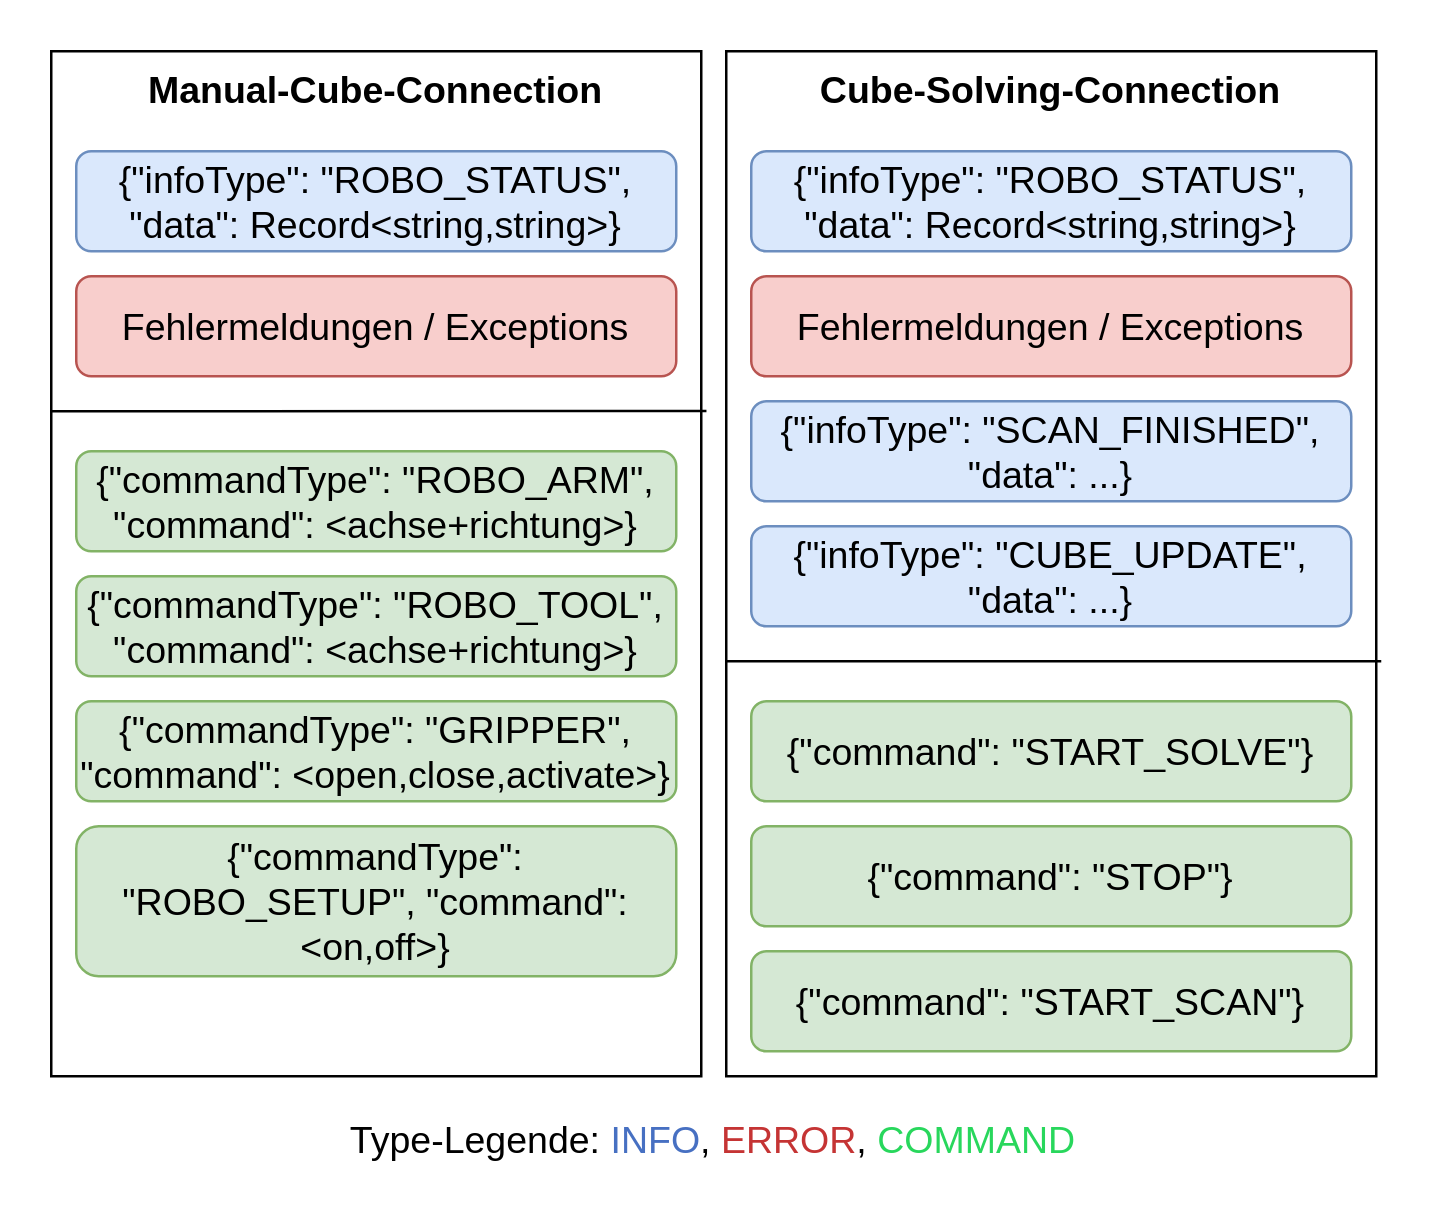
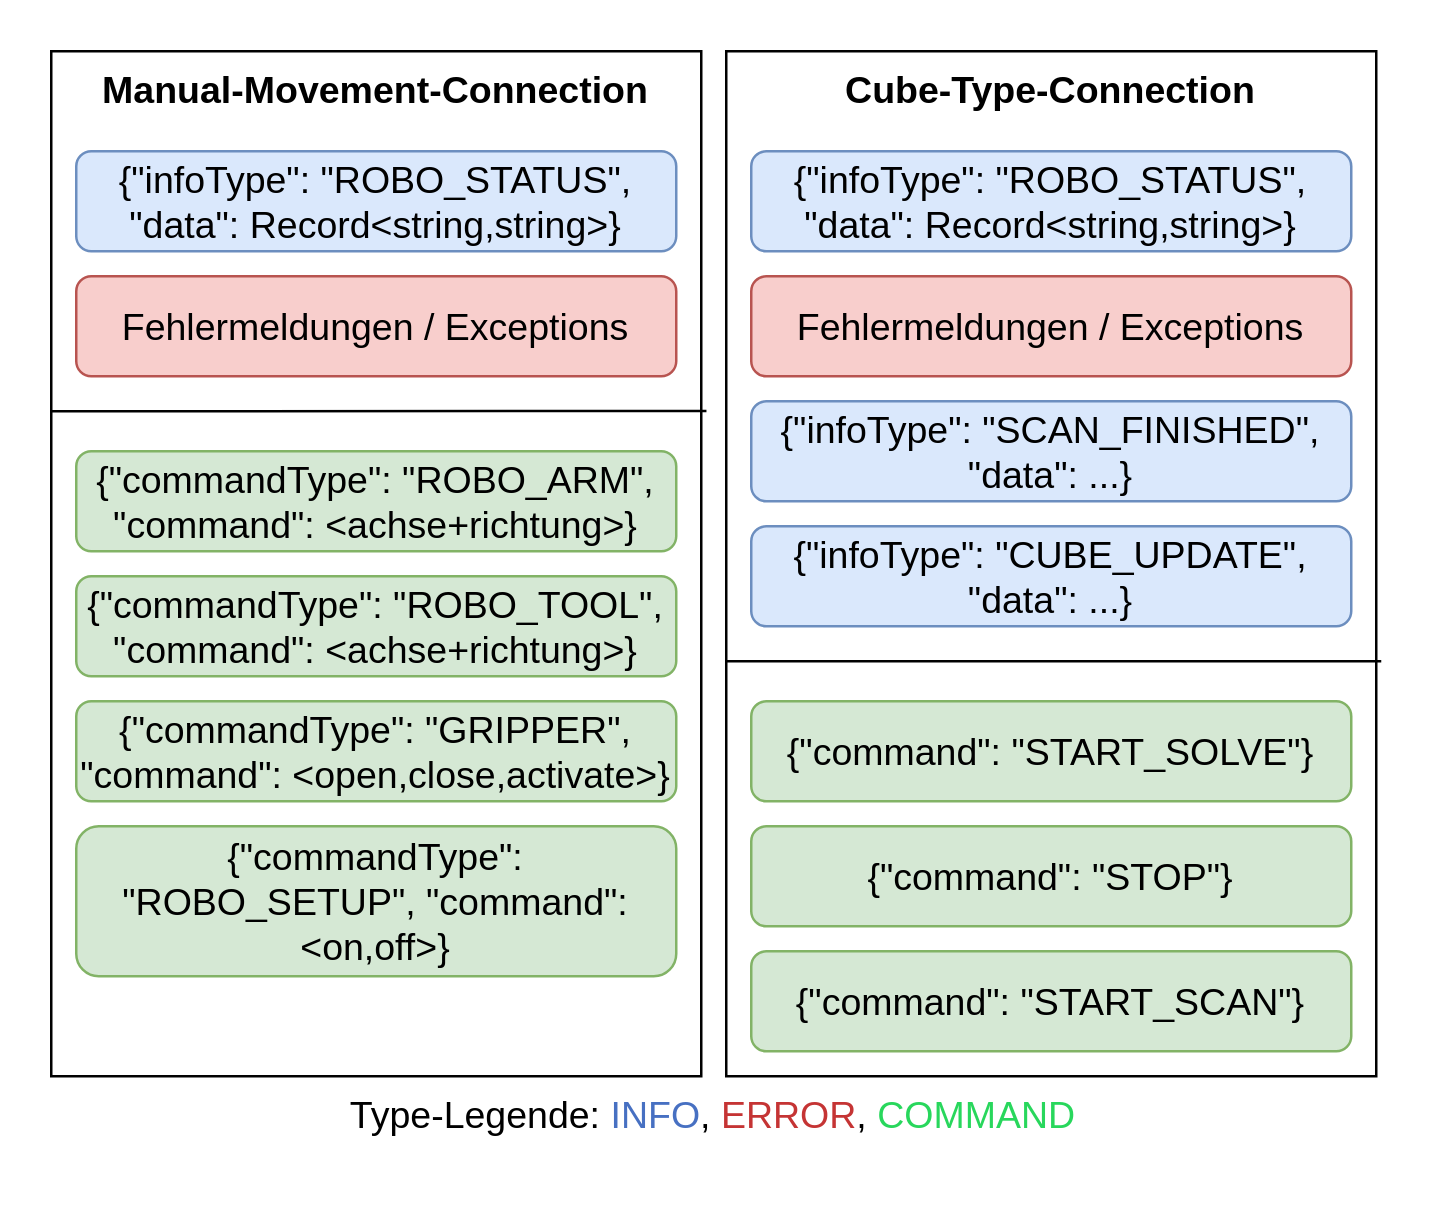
  <mxCell id="0" />
  <mxCell id="1" parent="0" />
  <mxCell id="2" value="" style="rounded=0;whiteSpace=wrap;html=1;" vertex="1" parent="1"><mxGeometry x="20" y="20" width="260" height="410" as="geometry" /></mxCell>
  <mxCell id="3" value="" style="rounded=0;whiteSpace=wrap;html=1;" vertex="1" parent="1"><mxGeometry x="290" y="20" width="260" height="410" as="geometry" /></mxCell>
- <mxCell id="4" value="&lt;font size=&quot;1&quot; style=&quot;&quot;&gt;&lt;b style=&quot;font-size: 15px;&quot;&gt;Manual-Cube-Connection&lt;/b&gt;&lt;/font&gt;" style="text;html=1;strokeColor=none;fillColor=none;align=center;verticalAlign=middle;whiteSpace=wrap;rounded=0;" vertex="1" parent="1"><mxGeometry x="20" y="20" width="260" height="30" as="geometry" /></mxCell>
- <mxCell id="5" value="&lt;b style=&quot;&quot;&gt;&lt;font style=&quot;font-size: 15px;&quot;&gt;Cube-Solving-Connection&lt;/font&gt;&lt;/b&gt;" style="text;html=1;strokeColor=none;fillColor=none;align=center;verticalAlign=middle;whiteSpace=wrap;rounded=0;" vertex="1" parent="1"><mxGeometry x="290" y="20" width="260" height="30" as="geometry" /></mxCell>
- <mxCell id="6" value="Type-Legende: &lt;font color=&quot;#4770c2&quot;&gt;INFO&lt;/font&gt;, &lt;font color=&quot;#c53434&quot;&gt;ERROR&lt;/font&gt;, &lt;font color=&quot;#28d75c&quot;&gt;COMMAND&lt;/font&gt;" style="text;html=1;strokeColor=none;fillColor=none;align=center;verticalAlign=middle;whiteSpace=wrap;rounded=0;fontSize=15;" vertex="1" parent="1"><mxGeometry x="20" y="440" width="530" height="30" as="geometry" /></mxCell>
+ <mxCell id="4" value="&lt;font size=&quot;1&quot; style=&quot;&quot;&gt;&lt;b style=&quot;font-size: 15px;&quot;&gt;Manual-Movement-Connection&lt;/b&gt;&lt;/font&gt;" style="text;html=1;strokeColor=none;fillColor=none;align=center;verticalAlign=middle;whiteSpace=wrap;rounded=0;" vertex="1" parent="1"><mxGeometry x="20" y="20" width="260" height="30" as="geometry" /></mxCell>
+ <mxCell id="5" value="&lt;b style=&quot;&quot;&gt;&lt;font style=&quot;font-size: 15px;&quot;&gt;Cube-Type-Connection&lt;/font&gt;&lt;/b&gt;" style="text;html=1;strokeColor=none;fillColor=none;align=center;verticalAlign=middle;whiteSpace=wrap;rounded=0;" vertex="1" parent="1"><mxGeometry x="290" y="20" width="260" height="30" as="geometry" /></mxCell>
+ <mxCell id="6" value="Type-Legende: &lt;font color=&quot;#4770c2&quot;&gt;INFO&lt;/font&gt;, &lt;font color=&quot;#c53434&quot;&gt;ERROR&lt;/font&gt;, &lt;font color=&quot;#28d75c&quot;&gt;COMMAND&lt;/font&gt;" style="text;html=1;strokeColor=none;fillColor=none;align=center;verticalAlign=middle;whiteSpace=wrap;rounded=0;fontSize=15;" vertex="1" parent="1"><mxGeometry x="20" y="430" width="530" height="30" as="geometry" /></mxCell>
  <mxCell id="7" value="{&quot;infoType&quot;: &quot;ROBO_STATUS&quot;, &quot;data&quot;: Record&amp;lt;string,string&amp;gt;}" style="rounded=1;whiteSpace=wrap;html=1;fontSize=15;fillColor=#dae8fc;strokeColor=#6c8ebf;" vertex="1" parent="1"><mxGeometry x="30" y="60" width="240" height="40" as="geometry" /></mxCell>
  <mxCell id="8" value="{&quot;infoType&quot;: &quot;ROBO_STATUS&quot;, &quot;data&quot;: Record&amp;lt;string,string&amp;gt;}" style="rounded=1;whiteSpace=wrap;html=1;fontSize=15;fillColor=#dae8fc;strokeColor=#6c8ebf;" vertex="1" parent="1"><mxGeometry x="300" y="60" width="240" height="40" as="geometry" /></mxCell>
  <mxCell id="9" value="Fehlermeldungen / Exceptions" style="rounded=1;whiteSpace=wrap;html=1;fontSize=15;fillColor=#f8cecc;strokeColor=#b85450;" vertex="1" parent="1"><mxGeometry x="30" y="110" width="240" height="40" as="geometry" /></mxCell>
  <mxCell id="10" value="Fehlermeldungen / Exceptions" style="rounded=1;whiteSpace=wrap;html=1;fontSize=15;fillColor=#f8cecc;strokeColor=#b85450;" vertex="1" parent="1"><mxGeometry x="300" y="110" width="240" height="40" as="geometry" /></mxCell>
  <mxCell id="11" value="{&quot;command&quot;: &quot;START_SCAN&quot;}" style="rounded=1;whiteSpace=wrap;html=1;fontSize=15;fillColor=#d5e8d4;strokeColor=#82b366;" vertex="1" parent="1"><mxGeometry x="300" y="380" width="240" height="40" as="geometry" /></mxCell>
  <mxCell id="12" value="{&quot;command&quot;: &quot;START_SOLVE&quot;}" style="rounded=1;whiteSpace=wrap;html=1;fontSize=15;fillColor=#d5e8d4;strokeColor=#82b366;" vertex="1" parent="1"><mxGeometry x="300" y="280" width="240" height="40" as="geometry" /></mxCell>
  <mxCell id="13" value="{&quot;command&quot;: &quot;STOP&quot;}" style="rounded=1;whiteSpace=wrap;html=1;fontSize=15;fillColor=#d5e8d4;strokeColor=#82b366;" vertex="1" parent="1"><mxGeometry x="300" y="330" width="240" height="40" as="geometry" /></mxCell>
  <mxCell id="14" value="{&quot;infoType&quot;: &quot;SCAN_FINISHED&quot;, &quot;data&quot;: ...}" style="rounded=1;whiteSpace=wrap;html=1;fontSize=15;fillColor=#dae8fc;strokeColor=#6c8ebf;" vertex="1" parent="1"><mxGeometry x="300" y="160" width="240" height="40" as="geometry" /></mxCell>
  <mxCell id="15" value="{&quot;infoType&quot;: &quot;CUBE_UPDATE&quot;, &quot;data&quot;: ...}" style="rounded=1;whiteSpace=wrap;html=1;fontSize=15;fillColor=#dae8fc;strokeColor=#6c8ebf;" vertex="1" parent="1"><mxGeometry x="300" y="210" width="240" height="40" as="geometry" /></mxCell>
  <mxCell id="16" value="{&quot;commandType&quot;: &quot;ROBO_ARM&quot;, &quot;command&quot;: &amp;lt;achse+richtung&amp;gt;}" style="rounded=1;whiteSpace=wrap;html=1;fontSize=15;fillColor=#d5e8d4;strokeColor=#82b366;" vertex="1" parent="1"><mxGeometry x="30" y="180" width="240" height="40" as="geometry" /></mxCell>
  <mxCell id="17" value="{&quot;commandType&quot;: &quot;ROBO_TOOL&quot;, &quot;command&quot;: &amp;lt;achse+richtung&amp;gt;}" style="rounded=1;whiteSpace=wrap;html=1;fontSize=15;fillColor=#d5e8d4;strokeColor=#82b366;" vertex="1" parent="1"><mxGeometry x="30" y="230" width="240" height="40" as="geometry" /></mxCell>
  <mxCell id="18" value="{&quot;commandType&quot;: &quot;GRIPPER&quot;, &quot;command&quot;: &amp;lt;open,close,activate&amp;gt;}" style="rounded=1;whiteSpace=wrap;html=1;fontSize=15;fillColor=#d5e8d4;strokeColor=#82b366;" vertex="1" parent="1"><mxGeometry x="30" y="280" width="240" height="40" as="geometry" /></mxCell>
  <mxCell id="19" value="{&quot;commandType&quot;: &quot;ROBO_SETUP&quot;, &quot;command&quot;: &amp;lt;on,off&amp;gt;}" style="rounded=1;whiteSpace=wrap;html=1;fontSize=15;fillColor=#d5e8d4;strokeColor=#82b366;" vertex="1" parent="1"><mxGeometry x="30" y="330" width="240" height="60" as="geometry" /></mxCell>
  <mxCell id="20" value="" style="endArrow=none;html=1;rounded=0;fontSize=15;fontColor=#28d75c;entryX=1.008;entryY=0.351;entryDx=0;entryDy=0;entryPerimeter=0;" edge="1" parent="1" target="2"><mxGeometry width="50" height="50" relative="1" as="geometry"><mxPoint x="20" y="164" as="sourcePoint" /><mxPoint x="-20" y="200" as="targetPoint" /></mxGeometry></mxCell>
  <mxCell id="21" value="" style="endArrow=none;html=1;rounded=0;fontSize=15;fontColor=#28d75c;entryX=1.008;entryY=0.351;entryDx=0;entryDy=0;entryPerimeter=0;" edge="1" parent="1"><mxGeometry width="50" height="50" relative="1" as="geometry"><mxPoint x="290" y="264" as="sourcePoint" /><mxPoint x="552" y="264" as="targetPoint" /></mxGeometry></mxCell>
